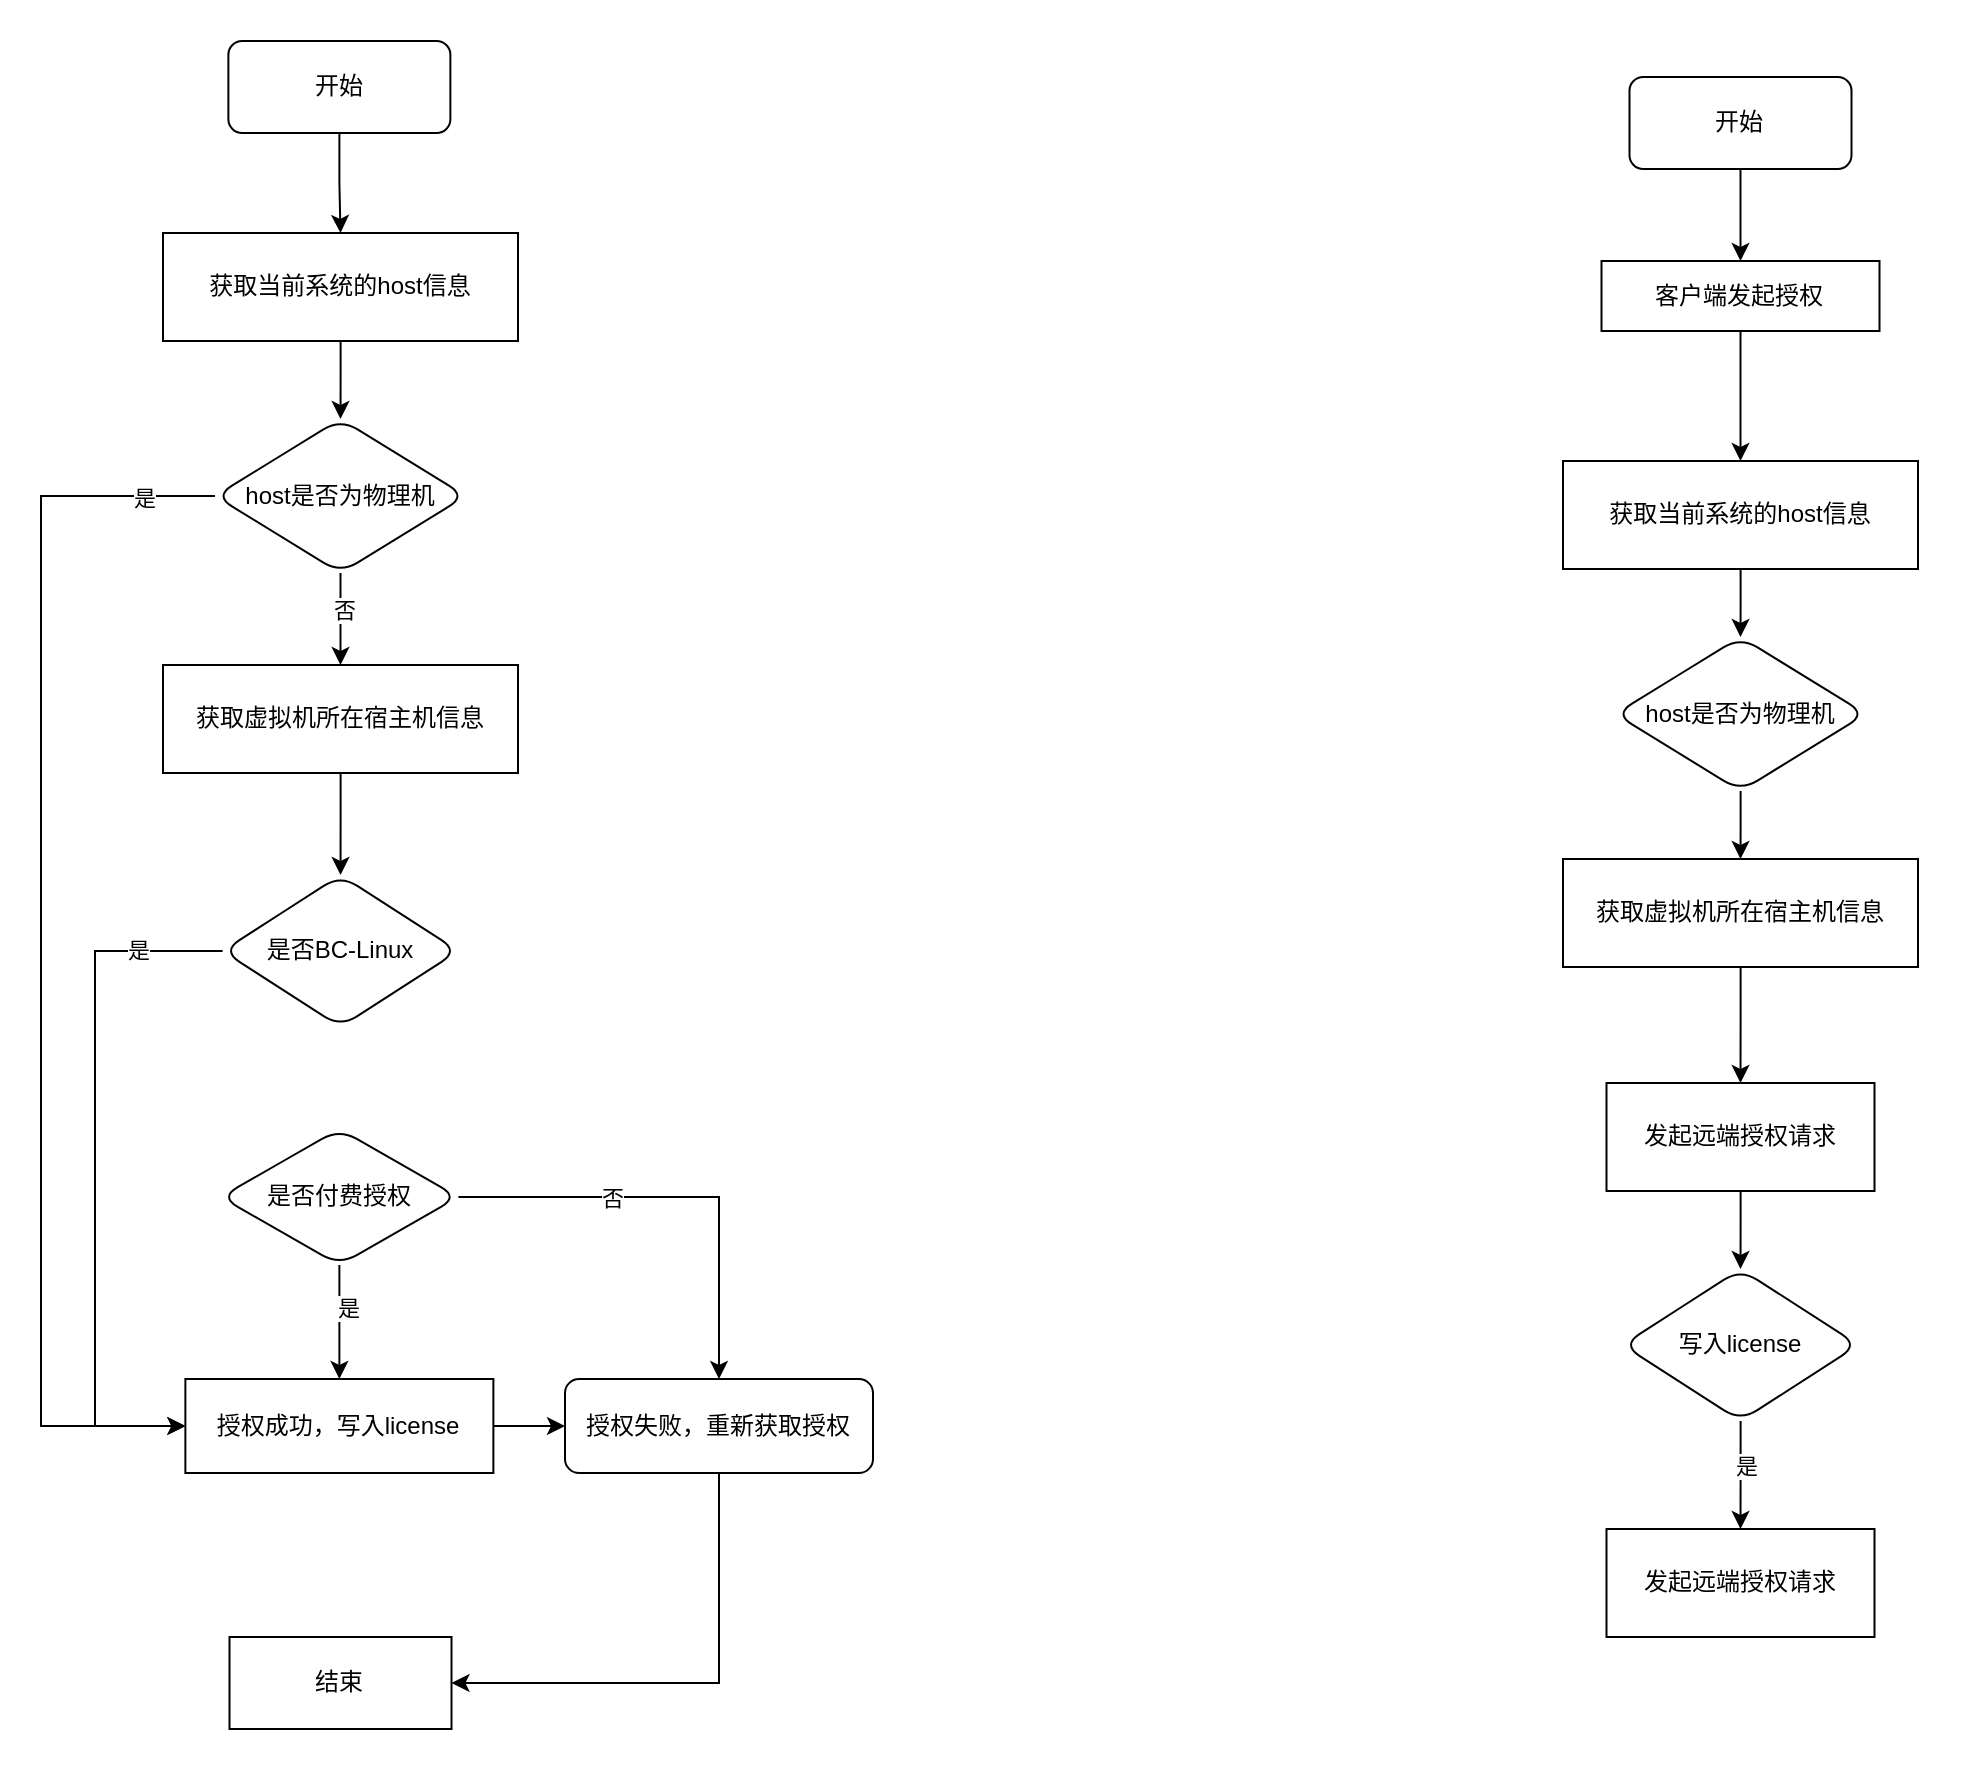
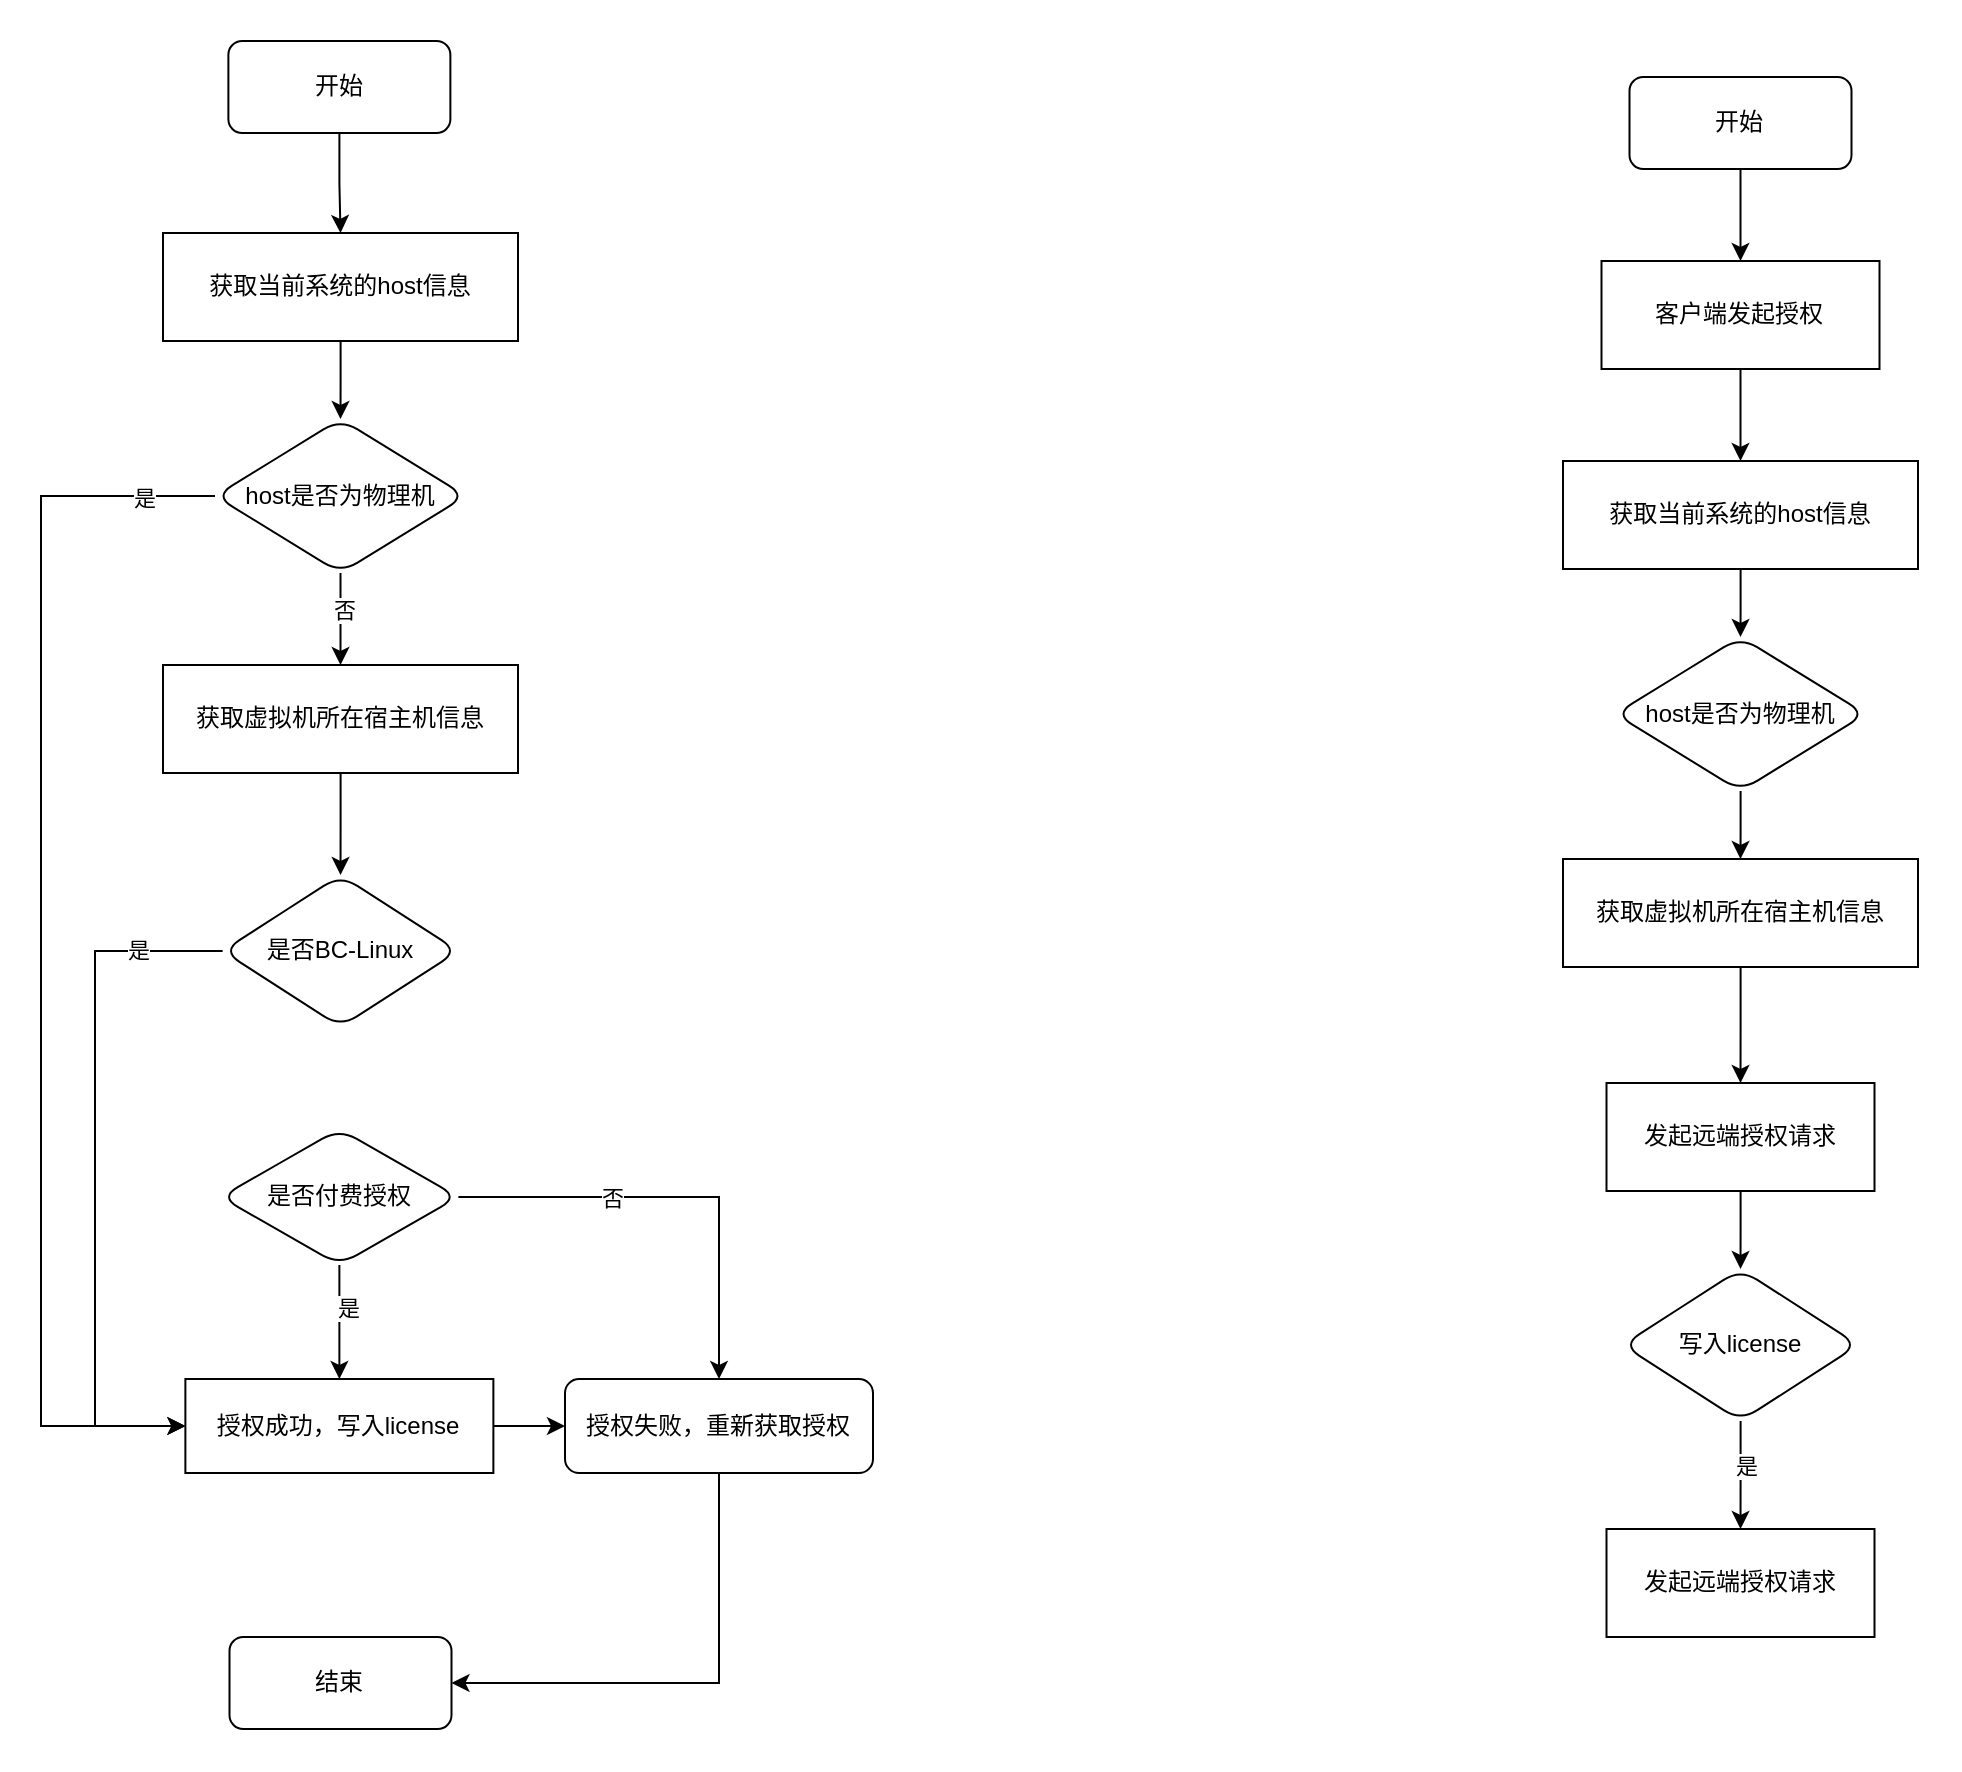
  <mxCell id="0" />
  <mxCell id="1" parent="0" />
  <mxCell id="2" value="" style="edgeStyle=orthogonalEdgeStyle;rounded=0;orthogonalLoop=1;jettySize=auto;html=1;entryX=0.5;entryY=0;entryDx=0;entryDy=0;" parent="1" source="3" target="5" edge="1"><mxGeometry relative="1" as="geometry"><mxPoint x="169.75" y="121" as="targetPoint" /></mxGeometry></mxCell>
  <mxCell id="3" value="开始" style="rounded=1;whiteSpace=wrap;html=1;movable=1;resizable=1;rotatable=1;deletable=1;editable=1;locked=0;connectable=1;" parent="1" vertex="1"><mxGeometry x="113.69" y="20" width="111" height="46" as="geometry" /></mxCell>
  <mxCell id="4" value="" style="edgeStyle=orthogonalEdgeStyle;rounded=0;orthogonalLoop=1;jettySize=auto;html=1;entryX=0.5;entryY=0;entryDx=0;entryDy=0;" parent="1" source="5" target="10" edge="1"><mxGeometry relative="1" as="geometry"><mxPoint x="169.75" y="187" as="targetPoint" /></mxGeometry></mxCell>
  <mxCell id="5" value="获取当前系统的host信息" style="rounded=0;whiteSpace=wrap;html=1;" parent="1" vertex="1"><mxGeometry x="81" y="116" width="177.5" height="54" as="geometry" /></mxCell>
  <mxCell id="6" style="edgeStyle=orthogonalEdgeStyle;rounded=0;orthogonalLoop=1;jettySize=auto;html=1;" parent="1" source="10" target="15" edge="1"><mxGeometry relative="1" as="geometry" /></mxCell>
  <mxCell id="7" value="否" style="edgeLabel;html=1;align=center;verticalAlign=middle;resizable=0;points=[];" parent="6" vertex="1" connectable="0"><mxGeometry x="-0.217" y="2" relative="1" as="geometry"><mxPoint as="offset" /></mxGeometry></mxCell>
  <mxCell id="8" style="edgeStyle=orthogonalEdgeStyle;rounded=0;orthogonalLoop=1;jettySize=auto;html=1;entryX=0;entryY=0.5;entryDx=0;entryDy=0;" parent="1" source="10" target="12" edge="1"><mxGeometry relative="1" as="geometry"><Array as="points"><mxPoint x="20" y="248" /><mxPoint x="20" y="713" /></Array></mxGeometry></mxCell>
  <mxCell id="9" value="是" style="edgeLabel;html=1;align=center;verticalAlign=middle;resizable=0;points=[];" parent="8" vertex="1" connectable="0"><mxGeometry x="-0.885" y="1" relative="1" as="geometry"><mxPoint as="offset" /></mxGeometry></mxCell>
  <mxCell id="10" value="host是否为物理机" style="rhombus;whiteSpace=wrap;html=1;rounded=1;movable=1;resizable=1;rotatable=1;deletable=1;editable=1;locked=0;connectable=1;" parent="1" vertex="1"><mxGeometry x="107" y="209" width="125.5" height="77" as="geometry" /></mxCell>
  <mxCell id="11" style="edgeStyle=orthogonalEdgeStyle;rounded=0;orthogonalLoop=1;jettySize=auto;html=1;" parent="1" source="12" target="25" edge="1"><mxGeometry relative="1" as="geometry" /></mxCell>
  <mxCell id="12" value="授权成功，写入license" style="rounded=0;whiteSpace=wrap;html=1;" parent="1" vertex="1"><mxGeometry x="92.19" y="689" width="154" height="47" as="geometry" /></mxCell>
- <mxCell id="13" value="结束" style="whiteSpace=wrap;html=1;movable=1;resizable=1;rotatable=1;deletable=1;editable=1;locked=0;connectable=1;rounded=0;" parent="1" vertex="1"><mxGeometry x="114.25" y="818" width="111" height="46" as="geometry" /></mxCell>
+ <mxCell id="13" value="结束" style="rounded=1;whiteSpace=wrap;html=1;movable=1;resizable=1;rotatable=1;deletable=1;editable=1;locked=0;connectable=1;" parent="1" vertex="1"><mxGeometry x="114.25" y="818" width="111" height="46" as="geometry" /></mxCell>
  <mxCell id="14" style="edgeStyle=orthogonalEdgeStyle;rounded=0;orthogonalLoop=1;jettySize=auto;html=1;entryX=0.5;entryY=0;entryDx=0;entryDy=0;" parent="1" source="15" target="18" edge="1"><mxGeometry relative="1" as="geometry" /></mxCell>
  <mxCell id="15" value="获取虚拟机所在宿主机信息" style="rounded=0;whiteSpace=wrap;html=1;" parent="1" vertex="1"><mxGeometry x="81" y="332" width="177.5" height="54" as="geometry" /></mxCell>
  <mxCell id="16" style="edgeStyle=orthogonalEdgeStyle;rounded=0;orthogonalLoop=1;jettySize=auto;html=1;entryX=0;entryY=0.5;entryDx=0;entryDy=0;" parent="1" source="18" target="12" edge="1"><mxGeometry relative="1" as="geometry"><Array as="points"><mxPoint x="47" y="475" /><mxPoint x="47" y="713" /></Array></mxGeometry></mxCell>
  <mxCell id="17" value="是" style="edgeLabel;html=1;align=center;verticalAlign=middle;resizable=0;points=[];" parent="16" vertex="1" connectable="0"><mxGeometry x="-0.759" y="-1" relative="1" as="geometry"><mxPoint as="offset" /></mxGeometry></mxCell>
  <mxCell id="18" value="是否BC-Linux" style="rhombus;whiteSpace=wrap;html=1;rounded=1;movable=1;resizable=1;rotatable=1;deletable=1;editable=1;locked=0;connectable=1;" parent="1" vertex="1"><mxGeometry x="110.82" y="437" width="117.87" height="76" as="geometry" /></mxCell>
  <mxCell id="19" style="edgeStyle=orthogonalEdgeStyle;rounded=0;orthogonalLoop=1;jettySize=auto;html=1;entryX=0.5;entryY=0;entryDx=0;entryDy=0;" parent="1" source="23" target="12" edge="1"><mxGeometry relative="1" as="geometry"><mxPoint x="169.195" y="675" as="targetPoint" /></mxGeometry></mxCell>
  <mxCell id="20" value="是" style="edgeLabel;html=1;align=center;verticalAlign=middle;resizable=0;points=[];" parent="19" vertex="1" connectable="0"><mxGeometry x="-0.228" y="4" relative="1" as="geometry"><mxPoint as="offset" /></mxGeometry></mxCell>
  <mxCell id="21" style="edgeStyle=orthogonalEdgeStyle;rounded=0;orthogonalLoop=1;jettySize=auto;html=1;" parent="1" source="23" target="25" edge="1"><mxGeometry relative="1" as="geometry" /></mxCell>
  <mxCell id="22" value="否" style="edgeLabel;html=1;align=center;verticalAlign=middle;resizable=0;points=[];" parent="21" vertex="1" connectable="0"><mxGeometry x="-0.3" relative="1" as="geometry"><mxPoint as="offset" /></mxGeometry></mxCell>
  <mxCell id="23" value="是否付费授权" style="rhombus;whiteSpace=wrap;html=1;rounded=1;movable=1;resizable=1;rotatable=1;deletable=1;editable=1;locked=0;connectable=1;" parent="1" vertex="1"><mxGeometry x="109.7" y="564" width="118.99" height="68" as="geometry" /></mxCell>
  <mxCell id="24" style="edgeStyle=orthogonalEdgeStyle;rounded=0;orthogonalLoop=1;jettySize=auto;html=1;entryX=1;entryY=0.5;entryDx=0;entryDy=0;exitX=0.5;exitY=1;exitDx=0;exitDy=0;" parent="1" source="25" target="13" edge="1"><mxGeometry relative="1" as="geometry"><Array as="points"><mxPoint x="359" y="841" /></Array></mxGeometry></mxCell>
  <mxCell id="25" value="授权失败，重新获取授权" style="whiteSpace=wrap;html=1;rounded=1;" parent="1" vertex="1"><mxGeometry x="282" y="689" width="154" height="47" as="geometry" /></mxCell>
  <mxCell id="26" style="edgeStyle=orthogonalEdgeStyle;rounded=0;orthogonalLoop=1;jettySize=auto;html=1;entryX=0.5;entryY=0;entryDx=0;entryDy=0;" parent="1" source="27" target="29" edge="1"><mxGeometry relative="1" as="geometry" /></mxCell>
  <mxCell id="27" value="开始" style="rounded=1;whiteSpace=wrap;html=1;movable=1;resizable=1;rotatable=1;deletable=1;editable=1;locked=0;connectable=1;" parent="1" vertex="1"><mxGeometry x="814.25" y="38" width="111" height="46" as="geometry" /></mxCell>
  <mxCell id="28" style="edgeStyle=orthogonalEdgeStyle;rounded=0;orthogonalLoop=1;jettySize=auto;html=1;entryX=0.5;entryY=0;entryDx=0;entryDy=0;" parent="1" source="29" target="31" edge="1"><mxGeometry relative="1" as="geometry" /></mxCell>
- <mxCell id="29" value="客户端发起授权" style="rounded=0;whiteSpace=wrap;html=1;" parent="1" vertex="1"><mxGeometry x="800.25" y="130" width="139" height="35" as="geometry" /></mxCell>
+ <mxCell id="29" value="客户端发起授权" style="rounded=0;whiteSpace=wrap;html=1;" parent="1" vertex="1"><mxGeometry x="800.25" y="130" width="139" height="54" as="geometry" /></mxCell>
  <mxCell id="30" style="edgeStyle=orthogonalEdgeStyle;rounded=0;orthogonalLoop=1;jettySize=auto;html=1;entryX=0.5;entryY=0;entryDx=0;entryDy=0;" edge="1" parent="1" source="31" target="33"><mxGeometry relative="1" as="geometry" /></mxCell>
  <mxCell id="31" value="获取当前系统的host信息" style="rounded=0;whiteSpace=wrap;html=1;" parent="1" vertex="1"><mxGeometry x="781" y="230" width="177.5" height="54" as="geometry" /></mxCell>
  <mxCell id="32" style="edgeStyle=orthogonalEdgeStyle;rounded=0;orthogonalLoop=1;jettySize=auto;html=1;entryX=0.5;entryY=0;entryDx=0;entryDy=0;" edge="1" parent="1" source="33" target="35"><mxGeometry relative="1" as="geometry" /></mxCell>
  <mxCell id="33" value="host是否为物理机" style="rhombus;whiteSpace=wrap;html=1;rounded=1;movable=1;resizable=1;rotatable=1;deletable=1;editable=1;locked=0;connectable=1;" vertex="1" parent="1"><mxGeometry x="807" y="318" width="125.5" height="77" as="geometry" /></mxCell>
  <mxCell id="34" style="edgeStyle=orthogonalEdgeStyle;rounded=0;orthogonalLoop=1;jettySize=auto;html=1;entryX=0.5;entryY=0;entryDx=0;entryDy=0;" edge="1" parent="1" source="35" target="37"><mxGeometry relative="1" as="geometry" /></mxCell>
  <mxCell id="35" value="获取虚拟机所在宿主机信息" style="rounded=0;whiteSpace=wrap;html=1;" vertex="1" parent="1"><mxGeometry x="781" y="429" width="177.5" height="54" as="geometry" /></mxCell>
  <mxCell id="36" style="edgeStyle=orthogonalEdgeStyle;rounded=0;orthogonalLoop=1;jettySize=auto;html=1;entryX=0.5;entryY=0;entryDx=0;entryDy=0;" edge="1" parent="1" source="37" target="41"><mxGeometry relative="1" as="geometry" /></mxCell>
  <mxCell id="37" value="发起远端授权请求" style="rounded=0;whiteSpace=wrap;html=1;" vertex="1" parent="1"><mxGeometry x="802.75" y="541" width="134" height="54" as="geometry" /></mxCell>
  <mxCell id="38" value="发起远端授权请求" style="rounded=0;whiteSpace=wrap;html=1;" vertex="1" parent="1"><mxGeometry x="802.75" y="764" width="134" height="54" as="geometry" /></mxCell>
  <mxCell id="39" style="edgeStyle=orthogonalEdgeStyle;rounded=0;orthogonalLoop=1;jettySize=auto;html=1;entryX=0.5;entryY=0;entryDx=0;entryDy=0;" edge="1" parent="1" source="41" target="38"><mxGeometry relative="1" as="geometry"><mxPoint x="869.755" y="767" as="targetPoint" /></mxGeometry></mxCell>
  <mxCell id="40" value="是" style="edgeLabel;html=1;align=center;verticalAlign=middle;resizable=0;points=[];" vertex="1" connectable="0" parent="39"><mxGeometry x="-0.147" y="3" relative="1" as="geometry"><mxPoint as="offset" /></mxGeometry></mxCell>
  <mxCell id="41" value="写入license" style="rhombus;whiteSpace=wrap;html=1;rounded=1;movable=1;resizable=1;rotatable=1;deletable=1;editable=1;locked=0;connectable=1;" vertex="1" parent="1"><mxGeometry x="810.82" y="634" width="117.87" height="76" as="geometry" /></mxCell>
